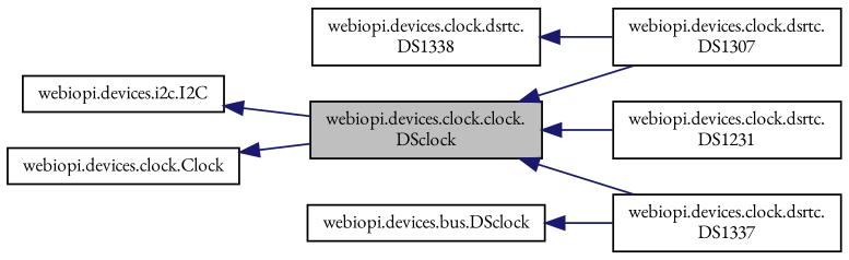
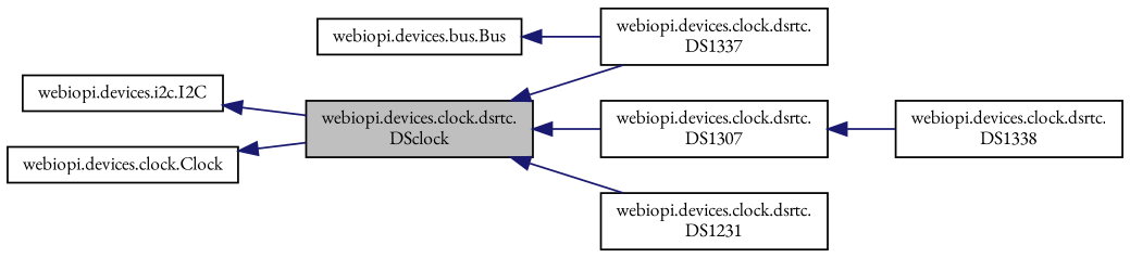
  digraph {
    fontname="EB Garamond"
    rankdir=LR
    node [color=black fillcolor=white fontname="EB Garamond" fontsize=10 shape=record style=filled]
    edge [color=midnightblue dir=back fontname="EB Garamond" fontsize=10 labelfontname=Helvetica labelfontsize=10 style=solid]
-   n1 [fillcolor=grey75 fontcolor=black height=0.2 label="webiopi.devices.clock.clock.\lDSclock" width=0.4]
+   n1 [fillcolor=grey75 fontcolor=black height=0.2 label="webiopi.devices.clock.dsrtc.\lDSclock" width=0.4]
    n2 [height=0.2 label="webiopi.devices.clock.dsrtc.\lDS1307" width=0.4]
    n3 [height=0.2 label="webiopi.devices.clock.dsrtc.\lDS1337" width=0.4]
    n4 [height=0.2 label="webiopi.devices.clock.dsrtc.\lDS1231" width=0.4]
    n5 [height=0.2 label="webiopi.devices.clock.dsrtc.\lDS1338" width=0.4]
    n6 [height=0.2 label="webiopi.devices.i2c.I2C" width=0.4]
-   n7 [height=0.2 label="webiopi.devices.bus.DSclock" width=0.4]
+   n7 [height=0.2 label="webiopi.devices.bus.Bus" width=0.4]
    n8 [height=0.2 label="webiopi.devices.clock.Clock" width=0.4]
    n1 -> n2
    n1 -> n3
    n1 -> n4
-   n5 -> n2
+   n2 -> n5
    n6 -> n1
    n7 -> n3
    n8 -> n1
  }
